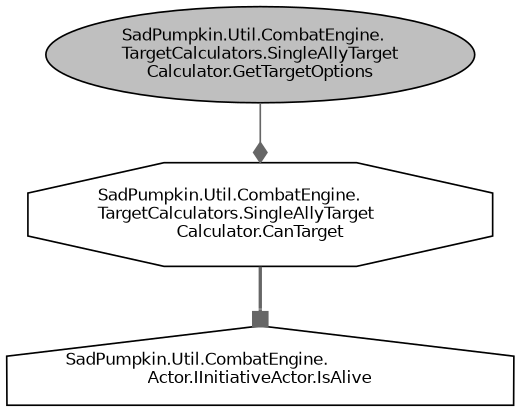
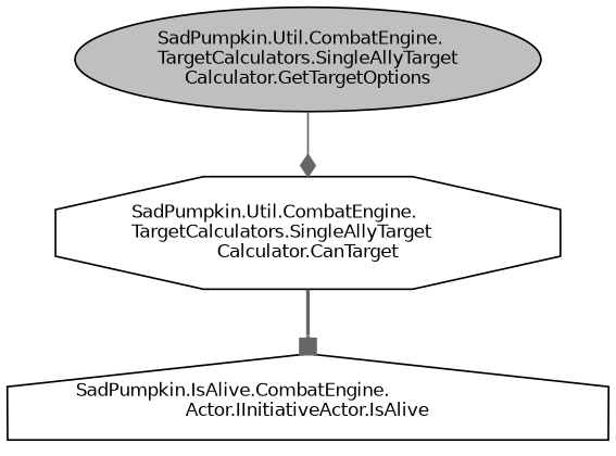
  digraph {
    rankdir=TB
    node [color=black fillcolor=white fontname=Helvetica fontsize=10 style=filled]
    edge [color=gray40 fontname=Helvetica fontsize=10 labelfontname=Helvetica labelfontsize=10]
    n1 [fillcolor=grey75 fontcolor=black height=0.2 label="SadPumpkin.Util.CombatEngine.\lTargetCalculators.SingleAllyTarget\lCalculator.GetTargetOptions" shape=ellipse width=0.4]
    n2 [height=0.2 label="SadPumpkin.Util.CombatEngine.\lTargetCalculators.SingleAllyTarget\lCalculator.CanTarget" shape=octagon width=0.4]
-   n3 [height=0.2 label="SadPumpkin.Util.CombatEngine.\lActor.IInitiativeActor.IsAlive" shape=house width=0.4]
+   n3 [height=0.2 label="SadPumpkin.IsAlive.CombatEngine.\lActor.IInitiativeActor.IsAlive" shape=house width=0.4]
    n1 -> n2 [style=solid arrowhead=diamond]
    n2 -> n3 [style=bold arrowhead=box]
  }
